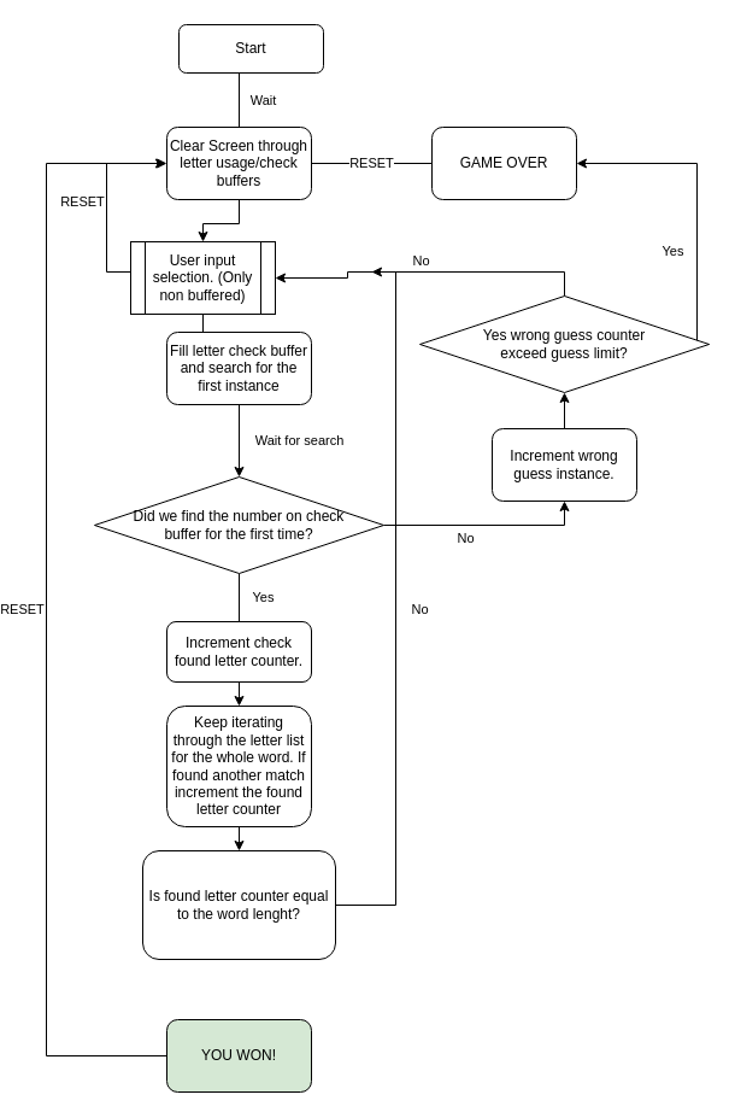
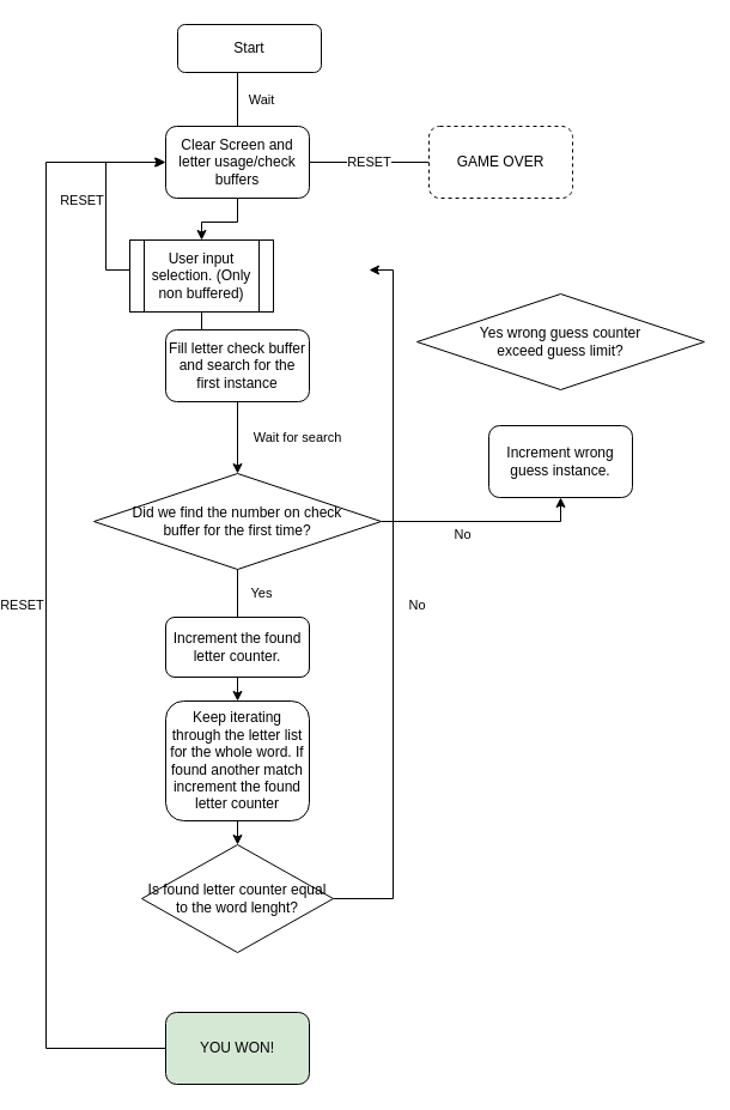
  <mxCell id="0" />
  <mxCell id="1" parent="0" />
  <mxCell id="2" value="Wait" style="rounded=0;html=1;jettySize=auto;orthogonalLoop=1;fontSize=11;endArrow=block;endFill=0;endSize=8;strokeWidth=1;shadow=0;labelBackgroundColor=none;edgeStyle=orthogonalEdgeStyle;" parent="1" source="3" edge="1"><mxGeometry x="0.143" y="28" relative="1" as="geometry"><mxPoint x="180" y="135" as="targetPoint" /><Array as="points"><mxPoint x="180" y="105" /><mxPoint x="180" y="105" /></Array><mxPoint x="-8" y="-20" as="offset" /></mxGeometry></mxCell>
  <mxCell id="3" value="Start" style="rounded=1;whiteSpace=wrap;html=1;fontSize=12;glass=0;strokeWidth=1;shadow=0;" parent="1" vertex="1"><mxGeometry x="130" y="20" width="120" height="40" as="geometry" /></mxCell>
  <mxCell id="4" style="edgeStyle=orthogonalEdgeStyle;rounded=0;orthogonalLoop=1;jettySize=auto;html=1;exitX=0.5;exitY=1;exitDx=0;exitDy=0;entryX=0.5;entryY=0;entryDx=0;entryDy=0;" parent="1" source="5" target="8" edge="1"><mxGeometry relative="1" as="geometry"><mxPoint x="180" y="185" as="targetPoint" /></mxGeometry></mxCell>
- <mxCell id="5" value="Clear Screen through letter usage/check buffers" style="rounded=1;whiteSpace=wrap;html=1;" parent="1" vertex="1"><mxGeometry x="120" y="105" width="120" height="60" as="geometry" /></mxCell>
+ <mxCell id="5" value="Clear Screen and letter usage/check buffers" style="rounded=1;whiteSpace=wrap;html=1;" parent="1" vertex="1"><mxGeometry x="120" y="105" width="120" height="60" as="geometry" /></mxCell>
  <mxCell id="6" value="RESET" style="edgeStyle=orthogonalEdgeStyle;rounded=0;orthogonalLoop=1;jettySize=auto;html=1;exitX=0;exitY=0.5;exitDx=0;exitDy=0;entryX=0;entryY=0.5;entryDx=0;entryDy=0;" parent="1" source="8" target="5" edge="1"><mxGeometry y="20" relative="1" as="geometry"><mxPoint as="offset" /><Array as="points"><mxPoint x="70" y="225" /><mxPoint x="70" y="135" /></Array></mxGeometry></mxCell>
  <mxCell id="7" value="" style="edgeStyle=orthogonalEdgeStyle;rounded=0;orthogonalLoop=1;jettySize=auto;html=1;entryX=0.5;entryY=0;entryDx=0;entryDy=0;" parent="1" source="8" edge="1"><mxGeometry relative="1" as="geometry"><mxPoint x="180" y="275" as="targetPoint" /></mxGeometry></mxCell>
  <mxCell id="8" value="User input selection. (Only non buffered)" style="shape=process;whiteSpace=wrap;html=1;backgroundOutline=1;" parent="1" vertex="1"><mxGeometry x="90" y="200" width="120" height="60" as="geometry" /></mxCell>
  <mxCell id="9" value="Wait for search" style="edgeStyle=orthogonalEdgeStyle;rounded=0;orthogonalLoop=1;jettySize=auto;html=1;entryX=0.5;entryY=0;entryDx=0;entryDy=0;" parent="1" source="10" target="14" edge="1"><mxGeometry y="50" relative="1" as="geometry"><mxPoint x="180" y="375" as="targetPoint" /><mxPoint as="offset" /></mxGeometry></mxCell>
  <mxCell id="10" value="&lt;div&gt;Fill letter check buffer and search for the first instance&lt;br&gt;&lt;/div&gt;" style="rounded=1;whiteSpace=wrap;html=1;" parent="1" vertex="1"><mxGeometry x="120" y="275" width="120" height="60" as="geometry" /></mxCell>
  <mxCell id="11" value="" style="edgeStyle=orthogonalEdgeStyle;rounded=0;orthogonalLoop=1;jettySize=auto;html=1;entryX=0.5;entryY=1;entryDx=0;entryDy=0;" parent="1" source="14" target="20" edge="1"><mxGeometry relative="1" as="geometry"><mxPoint x="440" y="385" as="targetPoint" /></mxGeometry></mxCell>
  <mxCell id="12" value="No" style="edgeLabel;html=1;align=center;verticalAlign=middle;resizable=0;points=[];" parent="11" vertex="1" connectable="0"><mxGeometry x="-0.209" y="-2" relative="1" as="geometry"><mxPoint y="8" as="offset" /></mxGeometry></mxCell>
  <mxCell id="13" value="Yes" style="edgeStyle=orthogonalEdgeStyle;rounded=0;orthogonalLoop=1;jettySize=auto;html=1;" parent="1" source="14" edge="1"><mxGeometry x="-0.5" y="20" relative="1" as="geometry"><mxPoint x="180" y="555" as="targetPoint" /><mxPoint as="offset" /></mxGeometry></mxCell>
  <mxCell id="14" value="&lt;div&gt;Did we find the number on check&lt;/div&gt;&lt;div&gt;buffer for the first time?&lt;/div&gt;" style="rhombus;whiteSpace=wrap;html=1;" parent="1" vertex="1"><mxGeometry x="60" y="395" width="240" height="80" as="geometry" /></mxCell>
- <mxCell id="15" style="edgeStyle=orthogonalEdgeStyle;rounded=0;orthogonalLoop=1;jettySize=auto;html=1;exitX=0.5;exitY=0;exitDx=0;exitDy=0;entryX=1;entryY=0.5;entryDx=0;entryDy=0;" parent="1" source="18" target="8" edge="1"><mxGeometry relative="1" as="geometry" /></mxCell>
- <mxCell id="16" value="No" style="edgeLabel;html=1;align=center;verticalAlign=middle;resizable=0;points=[];" parent="15" vertex="1" connectable="0"><mxGeometry x="-0.07" y="3" relative="1" as="geometry"><mxPoint x="-17" y="-13" as="offset" /></mxGeometry></mxCell>
- <mxCell id="17" value="Yes" style="edgeStyle=orthogonalEdgeStyle;rounded=0;orthogonalLoop=1;jettySize=auto;html=1;exitX=1;exitY=0.5;exitDx=0;exitDy=0;" parent="1" source="18" target="22" edge="1"><mxGeometry x="-0.333" y="20" relative="1" as="geometry"><mxPoint x="400" y="135" as="targetPoint" /><Array as="points"><mxPoint x="560" y="285" /><mxPoint x="560" y="135" /></Array><mxPoint as="offset" /></mxGeometry></mxCell>
  <mxCell id="18" value="&lt;div&gt;Yes wrong guess counter&lt;/div&gt;&lt;div&gt;exceed guess limit?&lt;br&gt;&lt;/div&gt;" style="rhombus;whiteSpace=wrap;html=1;" parent="1" vertex="1"><mxGeometry x="330" y="245" width="240" height="80" as="geometry" /></mxCell>
- <mxCell id="19" value="" style="edgeStyle=orthogonalEdgeStyle;rounded=0;orthogonalLoop=1;jettySize=auto;html=1;" parent="1" source="20" target="18" edge="1"><mxGeometry relative="1" as="geometry" /></mxCell>
  <mxCell id="20" value="Increment wrong guess instance." style="rounded=1;whiteSpace=wrap;html=1;" parent="1" vertex="1"><mxGeometry x="390" y="355" width="120" height="60" as="geometry" /></mxCell>
  <mxCell id="21" value="RESET" style="edgeStyle=orthogonalEdgeStyle;rounded=0;orthogonalLoop=1;jettySize=auto;html=1;exitX=0;exitY=0.5;exitDx=0;exitDy=0;endArrow=none;" parent="1" source="22" target="5" edge="1"><mxGeometry relative="1" as="geometry" /></mxCell>
- <mxCell id="22" value="GAME OVER" style="rounded=1;whiteSpace=wrap;html=1;" parent="1" vertex="1"><mxGeometry x="340" y="105" width="120" height="60" as="geometry" /></mxCell>
+ <mxCell id="22" value="GAME OVER" style="rounded=1;whiteSpace=wrap;html=1;dashed=1;" parent="1" vertex="1"><mxGeometry x="340" y="105" width="120" height="60" as="geometry" /></mxCell>
  <mxCell id="23" style="edgeStyle=orthogonalEdgeStyle;rounded=0;orthogonalLoop=1;jettySize=auto;html=1;exitX=0.5;exitY=1;exitDx=0;exitDy=0;entryX=0.5;entryY=0;entryDx=0;entryDy=0;" edge="1" parent="1" source="24" target="26"><mxGeometry relative="1" as="geometry"><mxPoint x="180" y="585" as="targetPoint" /></mxGeometry></mxCell>
- <mxCell id="24" value="Increment check found letter counter." style="rounded=1;whiteSpace=wrap;html=1;" vertex="1" parent="1"><mxGeometry x="120" y="515" width="120" height="50" as="geometry" /></mxCell>
+ <mxCell id="24" value="Increment the found letter counter." style="rounded=1;whiteSpace=wrap;html=1;" vertex="1" parent="1"><mxGeometry x="120" y="515" width="120" height="50" as="geometry" /></mxCell>
  <mxCell id="25" style="edgeStyle=orthogonalEdgeStyle;rounded=0;orthogonalLoop=1;jettySize=auto;html=1;exitX=0.5;exitY=1;exitDx=0;exitDy=0;entryX=0.5;entryY=0;entryDx=0;entryDy=0;" edge="1" parent="1" source="26" target="28"><mxGeometry relative="1" as="geometry" /></mxCell>
  <mxCell id="26" value="Keep iterating through the letter list for the whole word. If found another match increment the found letter counter" style="rounded=1;whiteSpace=wrap;html=1;" vertex="1" parent="1"><mxGeometry x="120" y="585" width="120" height="100" as="geometry" /></mxCell>
  <mxCell id="27" value="No" style="edgeStyle=orthogonalEdgeStyle;rounded=0;orthogonalLoop=1;jettySize=auto;html=1;exitX=1;exitY=0.5;exitDx=0;exitDy=0;" edge="1" parent="1" source="28"><mxGeometry x="-0.008" y="-20" relative="1" as="geometry"><mxPoint x="290" y="225" as="targetPoint" /><Array as="points"><mxPoint x="310" y="750" /><mxPoint x="310" y="225" /></Array><mxPoint as="offset" /></mxGeometry></mxCell>
- <mxCell id="28" value="Is found letter counter equal to the word lenght?" style="whiteSpace=wrap;html=1;rounded=1;" vertex="1" parent="1"><mxGeometry x="100" y="705" width="160" height="90" as="geometry" /></mxCell>
+ <mxCell id="28" value="Is found letter counter equal to the word lenght?" style="rhombus;whiteSpace=wrap;html=1;" vertex="1" parent="1"><mxGeometry x="100" y="705" width="160" height="90" as="geometry" /></mxCell>
  <mxCell id="29" value="&lt;div&gt;RESET&lt;/div&gt;" style="edgeStyle=orthogonalEdgeStyle;rounded=0;orthogonalLoop=1;jettySize=auto;html=1;exitX=0;exitY=0.5;exitDx=0;exitDy=0;" edge="1" parent="1" source="30"><mxGeometry x="0.001" y="20" relative="1" as="geometry"><mxPoint x="119" y="135" as="targetPoint" /><Array as="points"><mxPoint x="20" y="875" /><mxPoint x="20" y="135" /><mxPoint x="119" y="135" /></Array><mxPoint as="offset" /></mxGeometry></mxCell>
  <mxCell id="30" value="YOU WON!" style="rounded=1;whiteSpace=wrap;html=1;fillColor=#d5e8d4;" vertex="1" parent="1"><mxGeometry x="120" y="845" width="120" height="60" as="geometry" /></mxCell>
